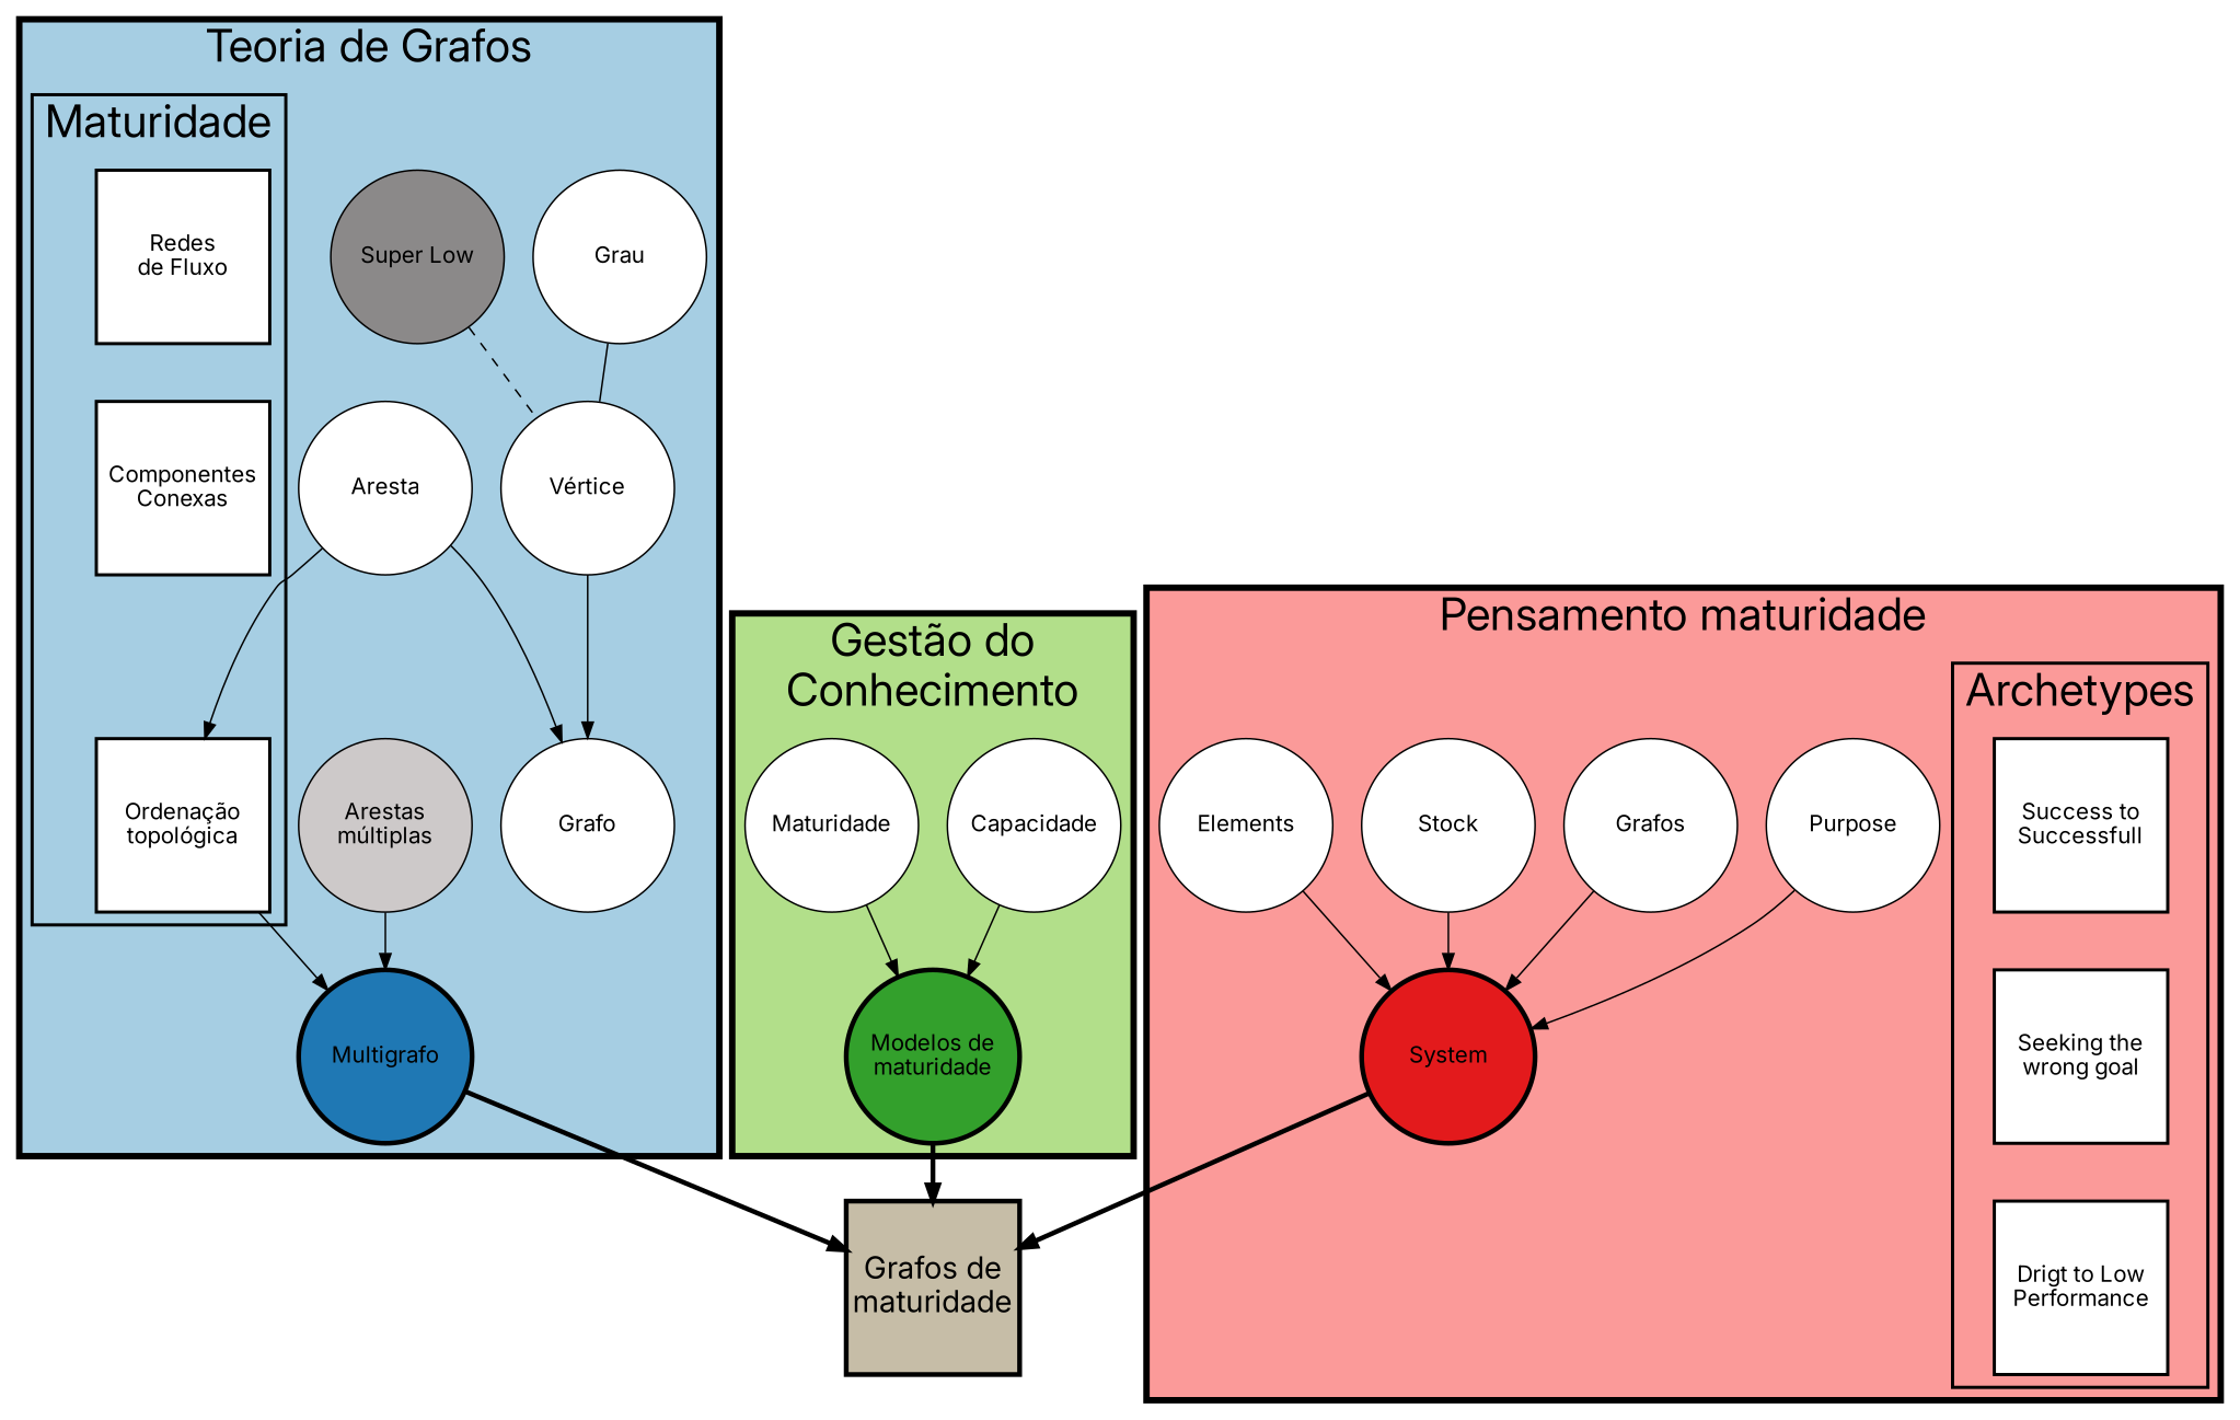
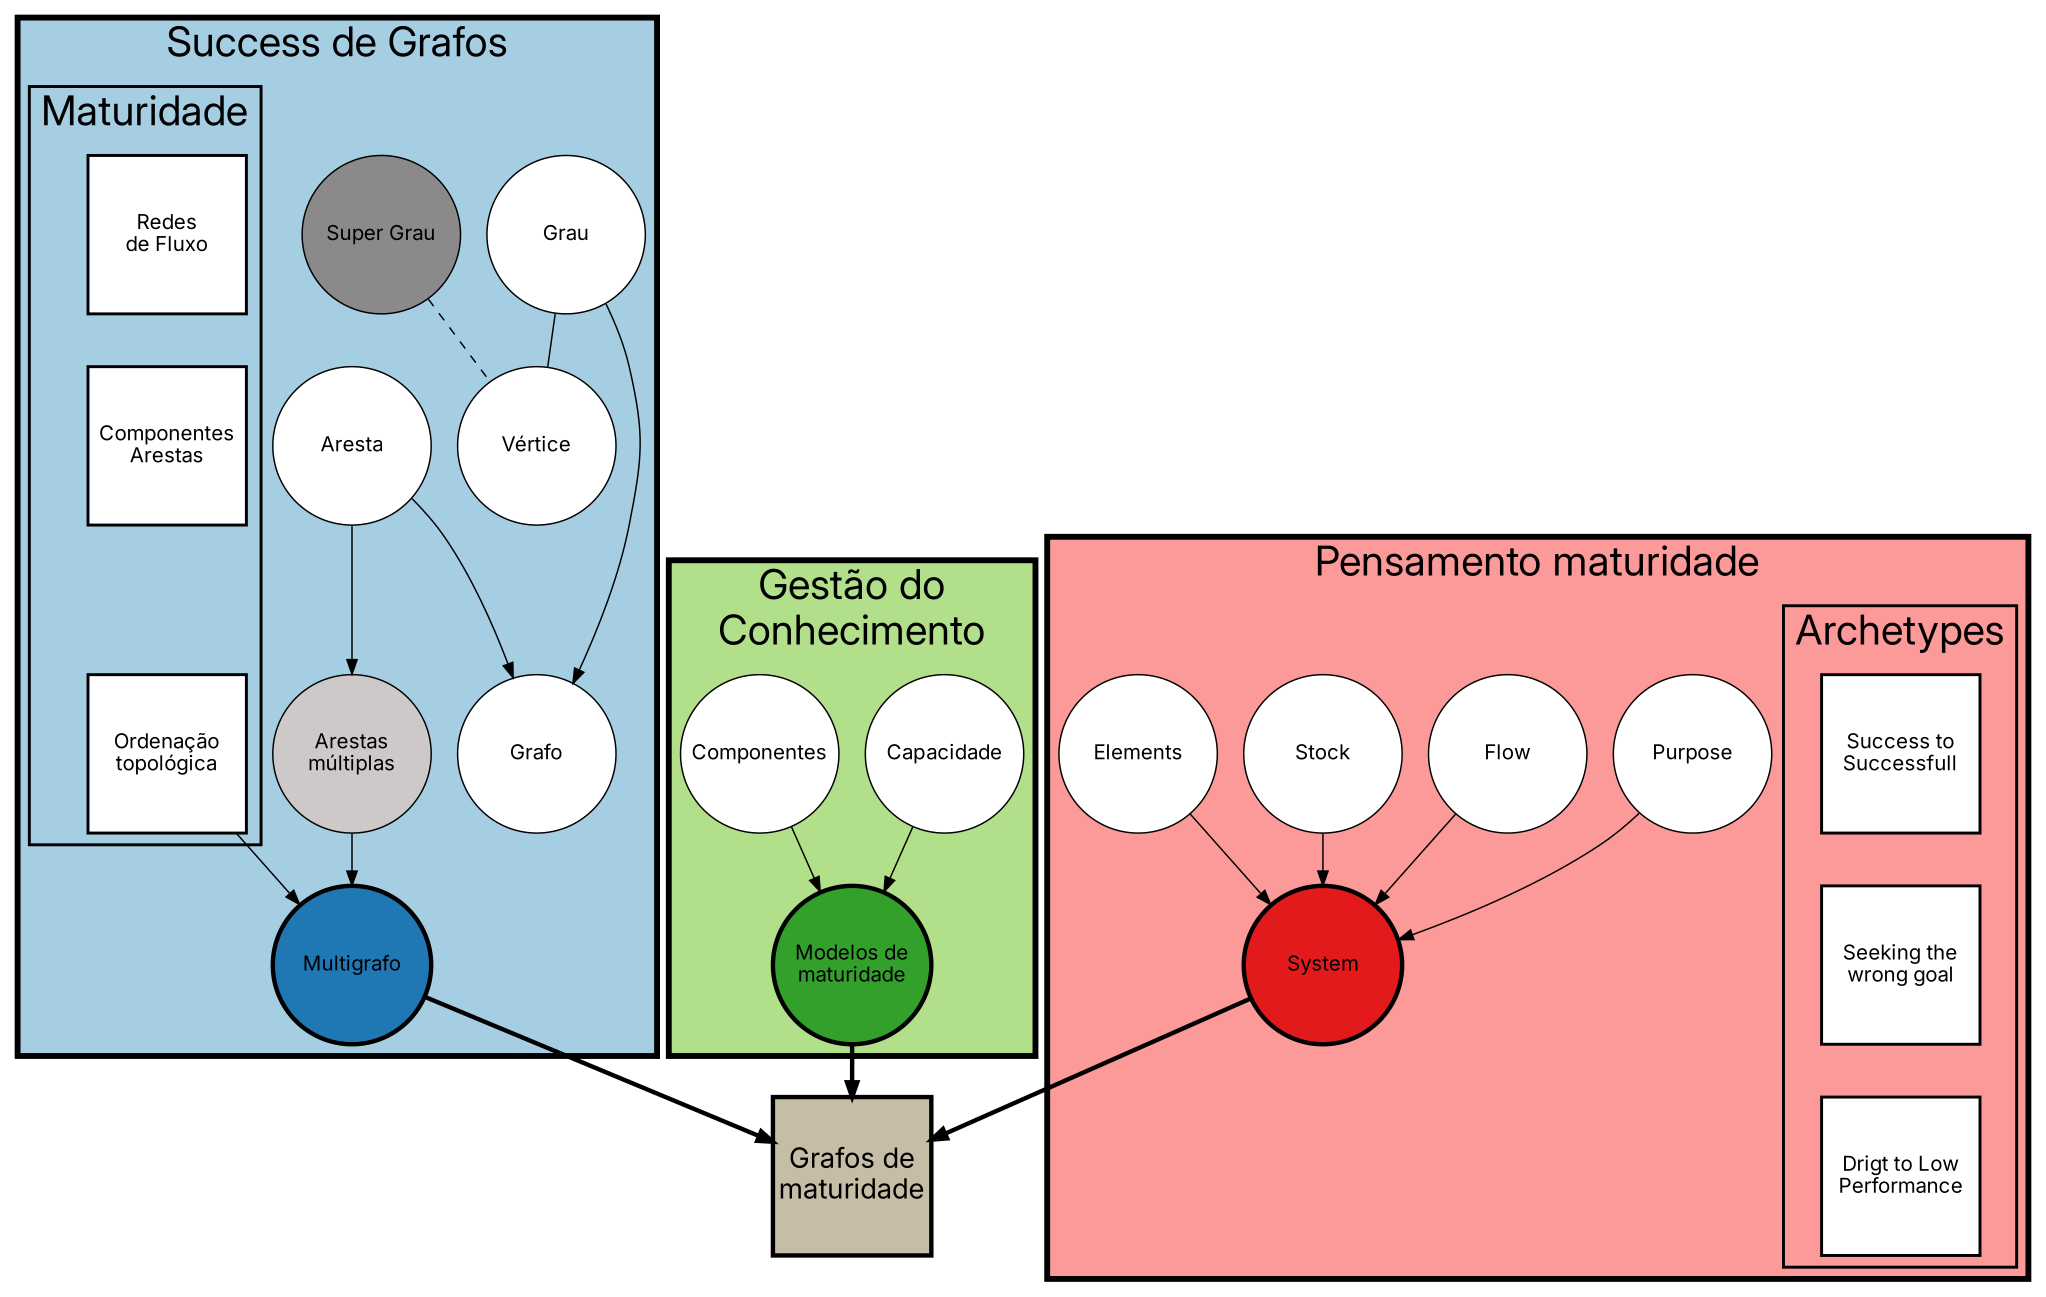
  digraph {
    fontname=Inter
    rankdir=TB
    node [fillcolor=white fixedsize=true fontname=Inter shape=circle style=filled]
    edge [fontname=Inter]
    n1 [height=1.5 label="Redes\nde Fluxo" penwidth=2 shape=box width=1.5]
-   n2 [height=1.5 label="Componentes\nConexas" penwidth=2 shape=box width=1.5]
+   n2 [height=1.5 label="Componentes\nArestas" penwidth=2 shape=box width=1.5]
    n3 [height=1.5 label="Ordenação\ntopológica" penwidth=2 shape=box width=1.5]
    n4 [height=1.5 label=Grau]
    n5 [height=1.5 label="Vértice"]
-   n6 [fillcolor=snow4 height=1.5 label="Super Low"]
+   n6 [fillcolor=snow4 height=1.5 label="Super Grau"]
    n7 [height=1.5 label=Grafo]
    n8 [height=1.5 label=Aresta]
    n9 [fillcolor=snow3 height=1.5 label="Arestas\nmúltiplas"]
    n10 [fillcolor="#1f78b4" height=1.5 label=Multigrafo penwidth=3]
    n11 [height=1.5 label="Success to\nSuccessfull" penwidth=2 shape=box width=1.5]
    n12 [height=1.5 label="Seeking the\nwrong goal" penwidth=2 shape=box width=1.5]
    n13 [height=1.5 label="Drigt to Low\nPerformance" penwidth=2 shape=box width=1.5]
    n14 [height=1.5 label=Purpose]
    n15 [fillcolor="#e31a1c" height=1.5 label=System penwidth=3]
-   n16 [height=1.5 label=Grafos]
+   n16 [height=1.5 label=Flow]
    n17 [height=1.5 label=Stock]
    n18 [height=1.5 label=Elements]
    n19 [height=1.5 label=Capacidade]
-   n20 [height=1.5 label=Maturidade]
+   n20 [height=1.5 label=Componentes]
    n21 [fillcolor="#33a02c" height=1.5 label="Modelos de\nmaturidade" penwidth=3]
    n22 [fillcolor="#c6bda7" fontsize=19.0 height=1.5 label="Grafos de\nmaturidade" penwidth=3 shape=box width=1.5]
    subgraph cluster_1 {
      fillcolor="#a6cee3"
      fontsize=28.0
-     label="Teoria de Grafos"
+     label="Success de Grafos"
      penwidth=4
      style=filled
      n4
      n5
      n6
      n7
      n8
      n9
      n10
      subgraph cluster_2 {
        fillcolor="#a6cee3"
        fontsize=28.0
        label=Maturidade
        penwidth=2
        style=filled
        n1
        n2
        n3
      }
    }
    subgraph cluster_3 {
      fillcolor="#fb9a99"
      fontsize=28.0
      label="Pensamento maturidade"
      penwidth=4
      style=filled
      n14
      n15
      n16
      n17
      n18
      subgraph cluster_4 {
        fillcolor="#fb9a99"
        fontsize=28.0
        label=Archetypes
        penwidth=2
        style=filled
        n11
        n12
        n13
      }
    }
    subgraph cluster_5 {
      fillcolor="#b2df8a"
      fontsize=28.0
      label="Gestão do\nConhecimento"
      penwidth=4
      style=filled
      n19
      n20
      n21
    }
    n1 -> n2 [style=invis]
    n2 -> n3 [style=invis]
    n3 -> n10
    n4 -> n5 [dir=none]
-   n5 -> n7
+   n4 -> n7
    n6 -> n5 [dir=none style=dashed]
    n8 -> n7
-   n8 -> n3
+   n8 -> n9
    n9 -> n10
    n10 -> n22 [penwidth=3]
    n11 -> n12 [style=invis]
    n12 -> n13 [style=invis]
    n14 -> n15
    n15 -> n22 [penwidth=3]
    n16 -> n15
    n17 -> n15
    n18 -> n15
    n19 -> n21
    n20 -> n21
    n21 -> n22 [penwidth=3]
  }
